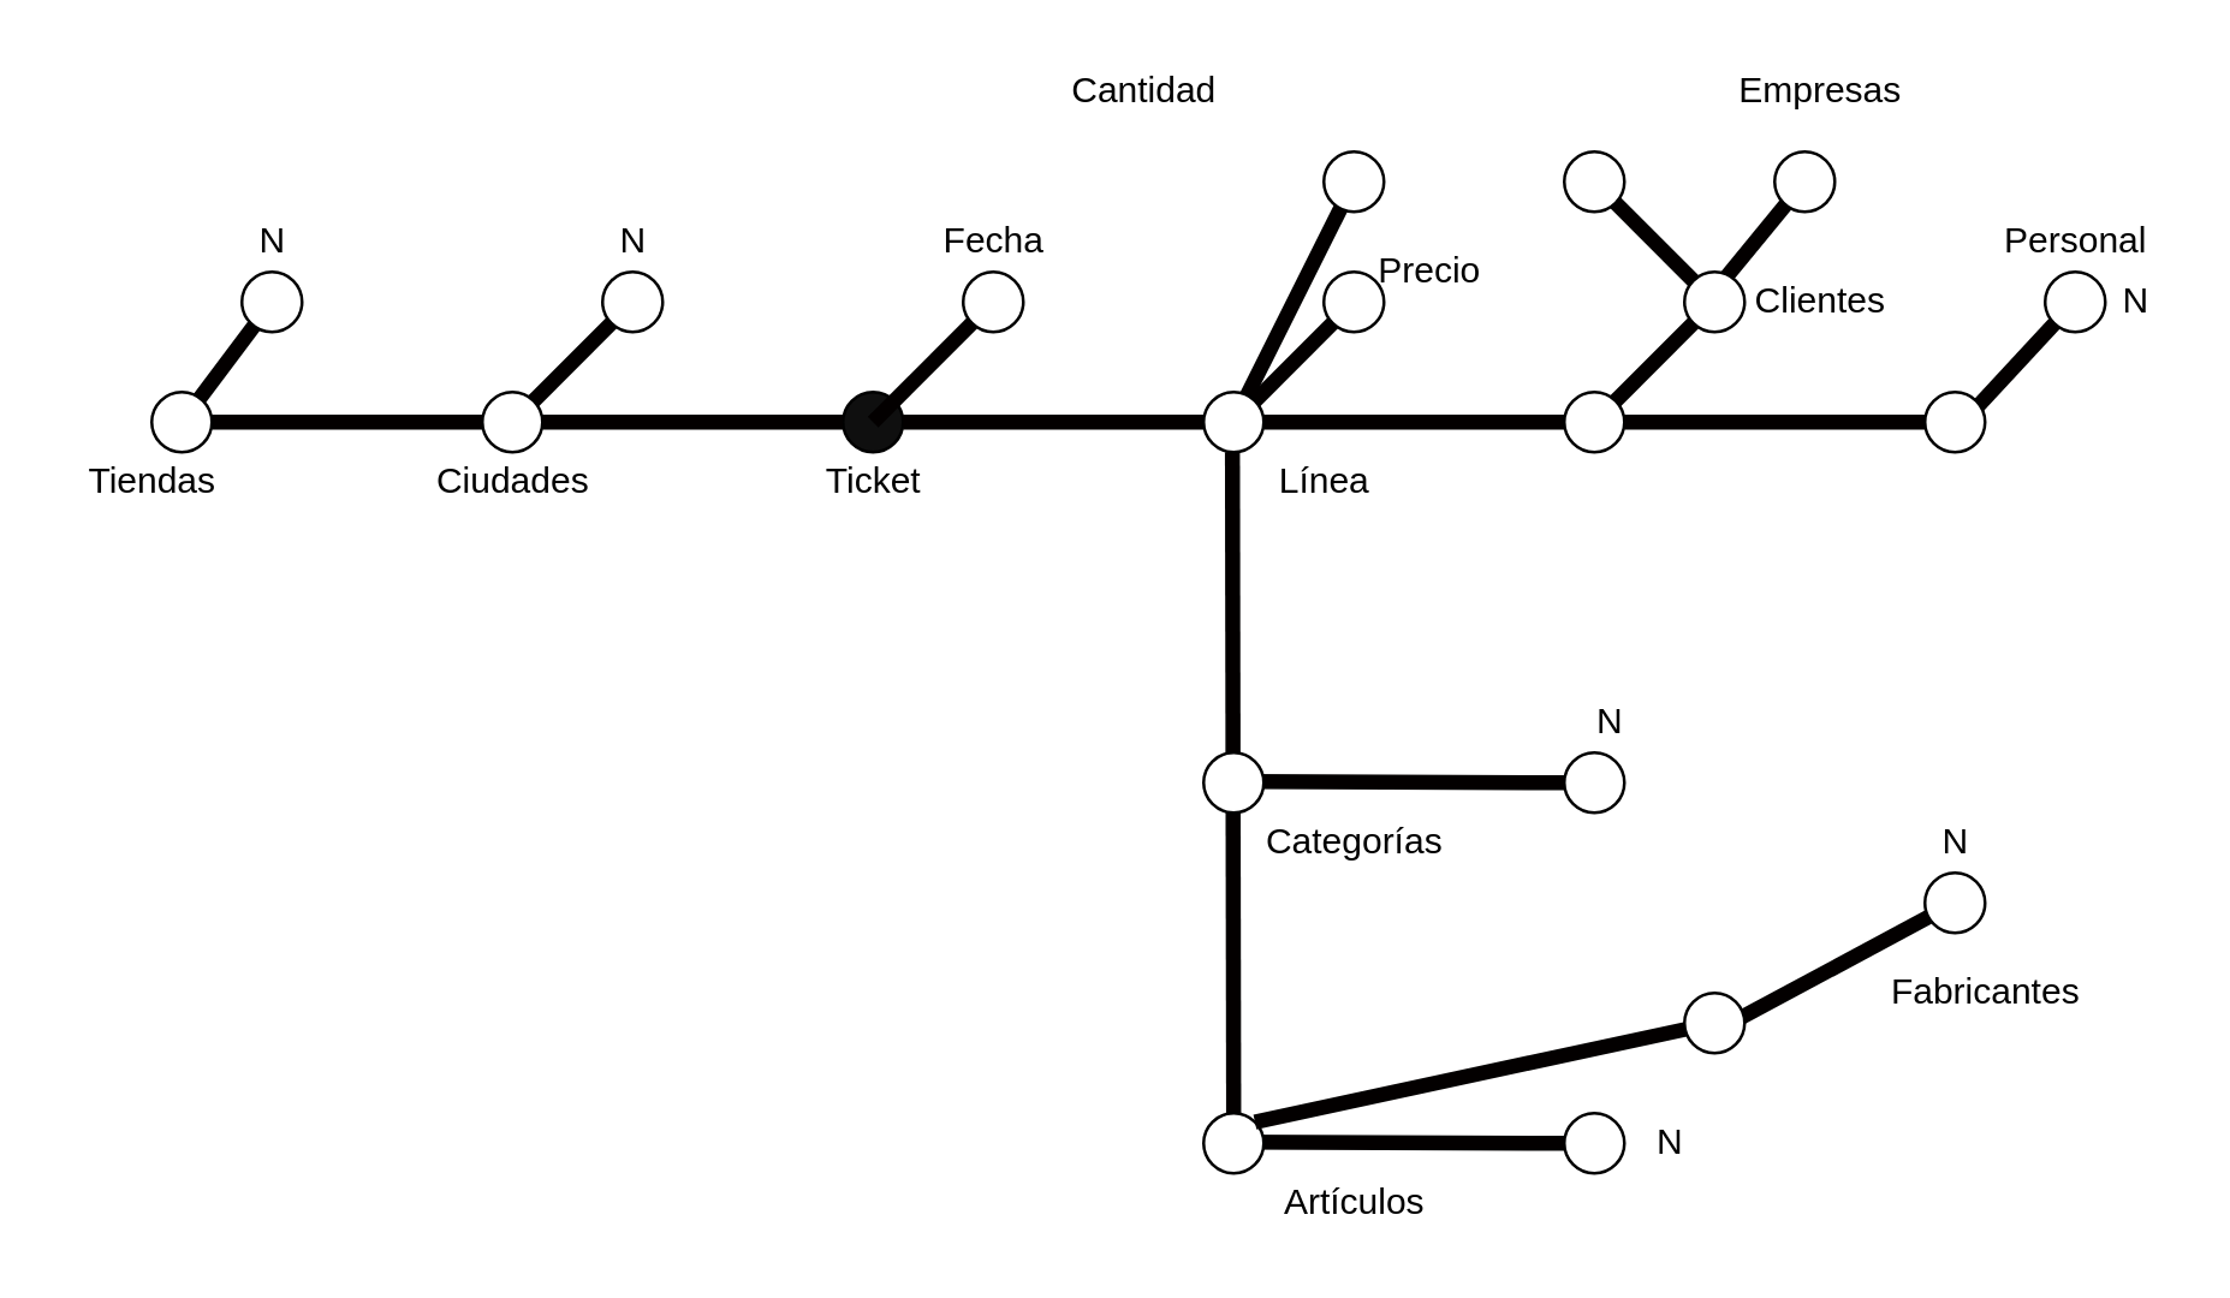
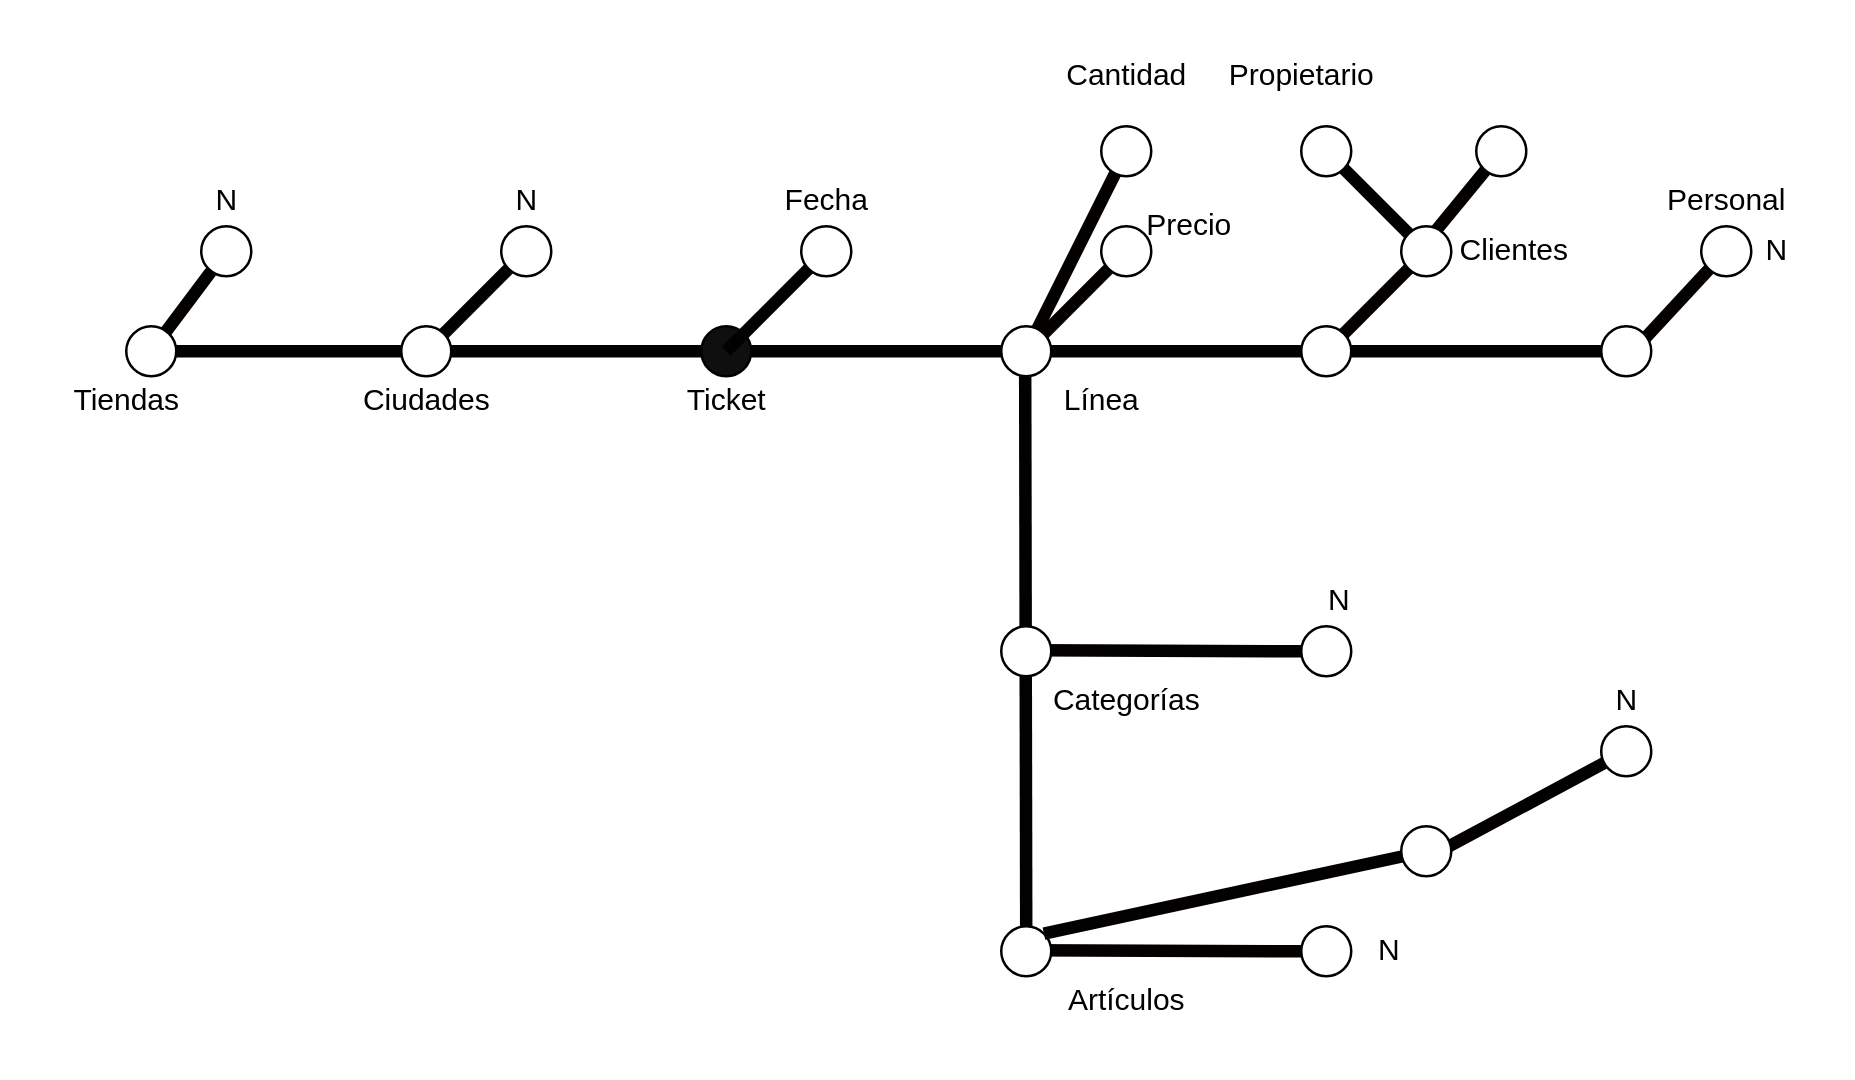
  <mxCell id="0" />
  <mxCell id="1" parent="0" />
  <mxCell id="2" value="" style="endArrow=none;html=1;rounded=0;fillColor=#a20025;strokeColor=#030000;strokeWidth=5;startArrow=none;" edge="1" parent="1" target="69"><mxGeometry width="50" height="50" relative="1" as="geometry"><mxPoint x="530" y="140" as="sourcePoint" /><mxPoint x="570" y="100" as="targetPoint" /></mxGeometry></mxCell>
  <mxCell id="3" value="" style="endArrow=none;html=1;rounded=0;fillColor=#a20025;strokeColor=#030000;strokeWidth=5;startArrow=none;" edge="1" parent="1" target="24"><mxGeometry width="50" height="50" relative="1" as="geometry"><mxPoint x="410" y="140" as="sourcePoint" /><mxPoint x="450" y="100" as="targetPoint" /></mxGeometry></mxCell>
  <mxCell id="4" value="" style="endArrow=none;html=1;rounded=0;fillColor=#a20025;strokeColor=#030000;strokeWidth=5;startArrow=none;" edge="1" parent="1" target="21"><mxGeometry width="50" height="50" relative="1" as="geometry"><mxPoint x="170" y="140" as="sourcePoint" /><mxPoint x="210" y="100" as="targetPoint" /></mxGeometry></mxCell>
  <mxCell id="5" value="" style="endArrow=none;html=1;rounded=0;fillColor=#a20025;strokeColor=#030000;strokeWidth=5;startArrow=none;" edge="1" parent="1" source="21"><mxGeometry width="50" height="50" relative="1" as="geometry"><mxPoint x="170" y="140" as="sourcePoint" /><mxPoint x="210" y="100" as="targetPoint" /></mxGeometry></mxCell>
  <mxCell id="6" value="" style="endArrow=none;html=1;rounded=0;fillColor=#a20025;strokeColor=#030000;strokeWidth=5;startArrow=none;" edge="1" parent="1" target="20"><mxGeometry width="50" height="50" relative="1" as="geometry"><mxPoint x="60" y="140" as="sourcePoint" /><mxPoint x="90" y="100" as="targetPoint" /></mxGeometry></mxCell>
  <mxCell id="7" value="" style="endArrow=none;html=1;rounded=0;fillColor=#a20025;strokeColor=#030000;strokeWidth=5;" edge="1" parent="1" target="14"><mxGeometry width="50" height="50" relative="1" as="geometry"><mxPoint x="50" y="140" as="sourcePoint" /><mxPoint x="690" y="140" as="targetPoint" /></mxGeometry></mxCell>
  <mxCell id="8" value="" style="ellipse;whiteSpace=wrap;html=1;aspect=fixed;" vertex="1" parent="1"><mxGeometry x="160" y="130" width="20" height="20" as="geometry" /></mxCell>
  <mxCell id="9" value="" style="endArrow=none;html=1;rounded=0;fillColor=#a20025;strokeColor=#030000;strokeWidth=5;startArrow=none;" edge="1" parent="1" source="14" target="8"><mxGeometry width="50" height="50" relative="1" as="geometry"><mxPoint x="70" y="140" as="sourcePoint" /><mxPoint x="690" y="140" as="targetPoint" /></mxGeometry></mxCell>
  <mxCell id="10" value="" style="ellipse;whiteSpace=wrap;html=1;aspect=fixed;fillColor=#0F0F0F;" vertex="1" parent="1"><mxGeometry x="280" y="130" width="20" height="20" as="geometry" /></mxCell>
  <mxCell id="11" value="" style="endArrow=none;html=1;rounded=0;fillColor=#a20025;strokeColor=#030000;strokeWidth=5;startArrow=none;" edge="1" parent="1" source="8" target="10"><mxGeometry width="50" height="50" relative="1" as="geometry"><mxPoint x="180" y="140" as="sourcePoint" /><mxPoint x="690" y="140" as="targetPoint" /></mxGeometry></mxCell>
  <mxCell id="12" value="" style="endArrow=none;html=1;rounded=0;fillColor=#a20025;strokeColor=#030000;strokeWidth=5;startArrow=none;" edge="1" parent="1" source="58" target="19"><mxGeometry width="50" height="50" relative="1" as="geometry"><mxPoint x="300" y="140" as="sourcePoint" /><mxPoint x="690" y="140" as="targetPoint" /></mxGeometry></mxCell>
  <mxCell id="13" value="" style="endArrow=none;html=1;rounded=0;fillColor=#a20025;strokeColor=#030000;strokeWidth=5;startArrow=none;" edge="1" parent="1" source="20"><mxGeometry width="50" height="50" relative="1" as="geometry"><mxPoint x="60" y="140" as="sourcePoint" /><mxPoint x="90" y="100" as="targetPoint" /></mxGeometry></mxCell>
  <mxCell id="14" value="" style="ellipse;whiteSpace=wrap;html=1;aspect=fixed;" vertex="1" parent="1"><mxGeometry x="50" y="130" width="20" height="20" as="geometry" /></mxCell>
  <mxCell id="15" value="" style="endArrow=none;html=1;rounded=0;fillColor=#a20025;strokeColor=#030000;strokeWidth=5;startArrow=none;" edge="1" parent="1" source="22"><mxGeometry width="50" height="50" relative="1" as="geometry"><mxPoint x="290" y="140" as="sourcePoint" /><mxPoint x="330" y="100" as="targetPoint" /></mxGeometry></mxCell>
  <mxCell id="16" value="" style="endArrow=none;html=1;rounded=0;fillColor=#a20025;strokeColor=#030000;strokeWidth=5;startArrow=none;" edge="1" parent="1" source="24"><mxGeometry width="50" height="50" relative="1" as="geometry"><mxPoint x="410" y="140" as="sourcePoint" /><mxPoint x="450" y="100" as="targetPoint" /></mxGeometry></mxCell>
  <mxCell id="17" value="" style="endArrow=none;html=1;rounded=0;fillColor=#a20025;strokeColor=#030000;strokeWidth=5;startArrow=none;" edge="1" parent="1" source="10" target="58"><mxGeometry width="50" height="50" relative="1" as="geometry"><mxPoint x="300" y="140" as="sourcePoint" /><mxPoint x="520" y="140" as="targetPoint" /></mxGeometry></mxCell>
  <mxCell id="18" value="" style="endArrow=none;html=1;rounded=0;fillColor=#a20025;strokeColor=#030000;strokeWidth=5;startArrow=none;" edge="1" parent="1" source="69"><mxGeometry width="50" height="50" relative="1" as="geometry"><mxPoint x="530" y="140" as="sourcePoint" /><mxPoint x="570" y="100" as="targetPoint" /></mxGeometry></mxCell>
  <mxCell id="19" value="" style="ellipse;whiteSpace=wrap;html=1;aspect=fixed;" vertex="1" parent="1"><mxGeometry x="520" y="130" width="20" height="20" as="geometry" /></mxCell>
  <mxCell id="20" value="" style="ellipse;whiteSpace=wrap;html=1;aspect=fixed;" vertex="1" parent="1"><mxGeometry x="80" y="90" width="20" height="20" as="geometry" /></mxCell>
  <mxCell id="21" value="" style="ellipse;whiteSpace=wrap;html=1;aspect=fixed;" vertex="1" parent="1"><mxGeometry x="200" y="90" width="20" height="20" as="geometry" /></mxCell>
  <mxCell id="22" value="" style="ellipse;whiteSpace=wrap;html=1;aspect=fixed;" vertex="1" parent="1"><mxGeometry x="320" y="90" width="20" height="20" as="geometry" /></mxCell>
  <mxCell id="23" value="" style="endArrow=none;html=1;rounded=0;fillColor=#a20025;strokeColor=#030000;strokeWidth=5;startArrow=none;" edge="1" parent="1" target="22"><mxGeometry width="50" height="50" relative="1" as="geometry"><mxPoint x="290" y="140" as="sourcePoint" /><mxPoint x="330" y="100" as="targetPoint" /></mxGeometry></mxCell>
  <mxCell id="24" value="" style="ellipse;whiteSpace=wrap;html=1;aspect=fixed;" vertex="1" parent="1"><mxGeometry x="440" y="90" width="20" height="20" as="geometry" /></mxCell>
  <mxCell id="25" value="" style="endArrow=none;html=1;rounded=0;fillColor=#a20025;strokeColor=#030000;strokeWidth=5;startArrow=none;" edge="1" parent="1"><mxGeometry width="50" height="50" relative="1" as="geometry"><mxPoint x="409.58" y="150" as="sourcePoint" /><mxPoint x="410" y="380" as="targetPoint" /></mxGeometry></mxCell>
  <mxCell id="26" value="" style="endArrow=none;html=1;rounded=0;fillColor=#a20025;strokeColor=#030000;strokeWidth=5;startArrow=none;" edge="1" parent="1" source="28"><mxGeometry width="50" height="50" relative="1" as="geometry"><mxPoint x="414" y="259.58" as="sourcePoint" /><mxPoint x="530" y="260" as="targetPoint" /></mxGeometry></mxCell>
  <mxCell id="27" value="" style="endArrow=none;html=1;rounded=0;fillColor=#a20025;strokeColor=#030000;strokeWidth=5;startArrow=none;" edge="1" parent="1" source="31"><mxGeometry width="50" height="50" relative="1" as="geometry"><mxPoint x="410" y="379.58" as="sourcePoint" /><mxPoint x="530" y="380" as="targetPoint" /></mxGeometry></mxCell>
  <mxCell id="28" value="" style="ellipse;whiteSpace=wrap;html=1;aspect=fixed;" vertex="1" parent="1"><mxGeometry x="520" y="250" width="20" height="20" as="geometry" /></mxCell>
  <mxCell id="29" value="" style="endArrow=none;html=1;rounded=0;fillColor=#a20025;strokeColor=#030000;strokeWidth=5;startArrow=none;" edge="1" parent="1" target="28"><mxGeometry width="50" height="50" relative="1" as="geometry"><mxPoint x="414" y="259.58" as="sourcePoint" /><mxPoint x="530" y="260" as="targetPoint" /></mxGeometry></mxCell>
  <mxCell id="30" value="" style="ellipse;whiteSpace=wrap;html=1;aspect=fixed;" vertex="1" parent="1"><mxGeometry x="400" y="250" width="20" height="20" as="geometry" /></mxCell>
  <mxCell id="31" value="" style="ellipse;whiteSpace=wrap;html=1;aspect=fixed;" vertex="1" parent="1"><mxGeometry x="520" y="370" width="20" height="20" as="geometry" /></mxCell>
  <mxCell id="32" value="" style="endArrow=none;html=1;rounded=0;fillColor=#a20025;strokeColor=#030000;strokeWidth=5;startArrow=none;" edge="1" parent="1" target="31"><mxGeometry width="50" height="50" relative="1" as="geometry"><mxPoint x="410" y="379.58" as="sourcePoint" /><mxPoint x="530" y="380" as="targetPoint" /></mxGeometry></mxCell>
  <mxCell id="33" value="" style="ellipse;whiteSpace=wrap;html=1;aspect=fixed;" vertex="1" parent="1"><mxGeometry x="400" y="370" width="20" height="20" as="geometry" /></mxCell>
  <mxCell id="34" value="N" style="text;html=1;align=center;verticalAlign=middle;resizable=0;points=[];autosize=1;strokeColor=none;fillColor=none;" vertex="1" parent="1"><mxGeometry x="80" y="70" width="20" height="20" as="geometry" /></mxCell>
  <mxCell id="35" value="N" style="text;html=1;align=center;verticalAlign=middle;resizable=0;points=[];autosize=1;strokeColor=none;fillColor=none;" vertex="1" parent="1"><mxGeometry x="200" y="70" width="20" height="20" as="geometry" /></mxCell>
  <mxCell id="36" value="Tiendas" style="text;html=1;align=center;verticalAlign=middle;resizable=0;points=[];autosize=1;strokeColor=none;fillColor=none;" vertex="1" parent="1"><mxGeometry x="20" y="150" width="60" height="20" as="geometry" /></mxCell>
  <mxCell id="37" value="Ciudades" style="text;html=1;align=center;verticalAlign=middle;resizable=0;points=[];autosize=1;strokeColor=none;fillColor=none;" vertex="1" parent="1"><mxGeometry x="135" y="150" width="70" height="20" as="geometry" /></mxCell>
  <mxCell id="38" value="Ticket" style="text;html=1;align=center;verticalAlign=middle;resizable=0;points=[];autosize=1;strokeColor=none;fillColor=none;" vertex="1" parent="1"><mxGeometry x="265" y="150" width="50" height="20" as="geometry" /></mxCell>
  <mxCell id="39" value="Línea" style="text;html=1;align=center;verticalAlign=middle;resizable=0;points=[];autosize=1;strokeColor=none;fillColor=none;" vertex="1" parent="1"><mxGeometry x="415" y="150" width="50" height="20" as="geometry" /></mxCell>
  <mxCell id="40" value="" style="endArrow=none;html=1;rounded=0;fillColor=#a20025;strokeColor=#030000;strokeWidth=5;startArrow=none;" edge="1" parent="1" source="62"><mxGeometry width="50" height="50" relative="1" as="geometry"><mxPoint x="550" y="139.58" as="sourcePoint" /><mxPoint x="650" y="139.58" as="targetPoint" /></mxGeometry></mxCell>
  <mxCell id="41" value="" style="endArrow=none;html=1;rounded=0;fillColor=#a20025;strokeColor=#030000;strokeWidth=5;startArrow=none;" edge="1" parent="1" source="19" target="62"><mxGeometry width="50" height="50" relative="1" as="geometry"><mxPoint x="540" y="140" as="sourcePoint" /><mxPoint x="650" y="139.58" as="targetPoint" /></mxGeometry></mxCell>
  <mxCell id="42" value="" style="endArrow=none;html=1;rounded=0;fillColor=#a20025;strokeColor=#030000;strokeWidth=5;startArrow=none;" edge="1" parent="1" source="43"><mxGeometry width="50" height="50" relative="1" as="geometry"><mxPoint x="650" y="142.93" as="sourcePoint" /><mxPoint x="690" y="100" as="targetPoint" /></mxGeometry></mxCell>
  <mxCell id="43" value="" style="ellipse;whiteSpace=wrap;html=1;aspect=fixed;" vertex="1" parent="1"><mxGeometry x="680" y="90" width="20" height="20" as="geometry" /></mxCell>
  <mxCell id="44" value="" style="endArrow=none;html=1;rounded=0;fillColor=#a20025;strokeColor=#030000;strokeWidth=5;startArrow=none;" edge="1" parent="1" target="43"><mxGeometry width="50" height="50" relative="1" as="geometry"><mxPoint x="650" y="142.93" as="sourcePoint" /><mxPoint x="690" y="100" as="targetPoint" /></mxGeometry></mxCell>
  <mxCell id="45" value="Categorías" style="text;html=1;align=center;verticalAlign=middle;resizable=0;points=[];autosize=1;strokeColor=none;fillColor=none;" vertex="1" parent="1"><mxGeometry x="415" y="270" width="70" height="20" as="geometry" /></mxCell>
  <mxCell id="46" value="Artículos" style="text;html=1;align=center;verticalAlign=middle;resizable=0;points=[];autosize=1;strokeColor=none;fillColor=none;" vertex="1" parent="1"><mxGeometry x="420" y="390" width="60" height="20" as="geometry" /></mxCell>
  <mxCell id="47" value="" style="ellipse;whiteSpace=wrap;html=1;aspect=fixed;" vertex="1" parent="1"><mxGeometry x="640" y="290" width="20" height="20" as="geometry" /></mxCell>
  <mxCell id="48" value="" style="endArrow=none;html=1;rounded=0;fillColor=#a20025;strokeColor=#030000;strokeWidth=5;startArrow=none;exitX=1;exitY=0;exitDx=0;exitDy=0;" edge="1" parent="1" source="33"><mxGeometry width="50" height="50" relative="1" as="geometry"><mxPoint x="430" y="330" as="sourcePoint" /><mxPoint x="570" y="340" as="targetPoint" /></mxGeometry></mxCell>
  <mxCell id="49" value="" style="endArrow=none;html=1;rounded=0;fillColor=#a20025;strokeColor=#030000;strokeWidth=5;startArrow=none;exitX=1;exitY=0;exitDx=0;exitDy=0;" edge="1" parent="1" target="47"><mxGeometry width="50" height="50" relative="1" as="geometry"><mxPoint x="570.001" y="342.929" as="sourcePoint" /><mxPoint x="712.93" y="310" as="targetPoint" /></mxGeometry></mxCell>
  <mxCell id="50" value="" style="ellipse;whiteSpace=wrap;html=1;aspect=fixed;" vertex="1" parent="1"><mxGeometry x="560" y="330" width="20" height="20" as="geometry" /></mxCell>
  <mxCell id="51" value="N" style="text;html=1;align=center;verticalAlign=middle;resizable=0;points=[];autosize=1;strokeColor=none;fillColor=none;" vertex="1" parent="1"><mxGeometry x="545" y="370" width="20" height="20" as="geometry" /></mxCell>
- <mxCell id="52" value="Fabricantes" style="text;html=1;align=center;verticalAlign=middle;resizable=0;points=[];autosize=1;strokeColor=none;fillColor=none;" vertex="1" parent="1"><mxGeometry x="620" y="320" width="80" height="20" as="geometry" /></mxCell>
  <mxCell id="53" value="N" style="text;html=1;align=center;verticalAlign=middle;resizable=0;points=[];autosize=1;strokeColor=none;fillColor=none;" vertex="1" parent="1"><mxGeometry x="640" y="270" width="20" height="20" as="geometry" /></mxCell>
  <mxCell id="54" value="N" style="text;html=1;align=center;verticalAlign=middle;resizable=0;points=[];autosize=1;strokeColor=none;fillColor=none;" vertex="1" parent="1"><mxGeometry x="525" y="230" width="20" height="20" as="geometry" /></mxCell>
  <mxCell id="55" value="" style="endArrow=none;html=1;rounded=0;fillColor=#a20025;strokeColor=#030000;strokeWidth=5;startArrow=none;" edge="1" parent="1" source="56"><mxGeometry width="50" height="50" relative="1" as="geometry"><mxPoint x="410" y="140" as="sourcePoint" /><mxPoint x="450.528" y="58.944" as="targetPoint" /></mxGeometry></mxCell>
  <mxCell id="56" value="" style="ellipse;whiteSpace=wrap;html=1;aspect=fixed;" vertex="1" parent="1"><mxGeometry x="440" y="50" width="20" height="20" as="geometry" /></mxCell>
  <mxCell id="57" value="" style="endArrow=none;html=1;rounded=0;fillColor=#a20025;strokeColor=#030000;strokeWidth=5;startArrow=none;" edge="1" parent="1" target="56"><mxGeometry width="50" height="50" relative="1" as="geometry"><mxPoint x="410" y="140" as="sourcePoint" /><mxPoint x="450.528" y="58.944" as="targetPoint" /></mxGeometry></mxCell>
  <mxCell id="58" value="" style="ellipse;whiteSpace=wrap;html=1;aspect=fixed;" vertex="1" parent="1"><mxGeometry x="400" y="130" width="20" height="20" as="geometry" /></mxCell>
  <mxCell id="59" value="Fecha" style="text;html=1;align=center;verticalAlign=middle;resizable=0;points=[];autosize=1;strokeColor=none;fillColor=none;" vertex="1" parent="1"><mxGeometry x="305" y="70" width="50" height="20" as="geometry" /></mxCell>
- <mxCell id="60" value="Cantidad" style="text;html=1;align=center;verticalAlign=middle;resizable=0;points=[];autosize=1;strokeColor=none;fillColor=none;" vertex="1" parent="1"><mxGeometry x="350" y="20" width="60" height="20" as="geometry" /></mxCell>
+ <mxCell id="60" value="Cantidad" style="text;html=1;align=center;verticalAlign=middle;resizable=0;points=[];autosize=1;strokeColor=none;fillColor=none;" vertex="1" parent="1"><mxGeometry x="420" y="20" width="60" height="20" as="geometry" /></mxCell>
  <mxCell id="61" value="Precio" style="text;html=1;align=center;verticalAlign=middle;resizable=0;points=[];autosize=1;strokeColor=none;fillColor=none;" vertex="1" parent="1"><mxGeometry x="450" y="80" width="50" height="20" as="geometry" /></mxCell>
  <mxCell id="62" value="" style="ellipse;whiteSpace=wrap;html=1;aspect=fixed;" vertex="1" parent="1"><mxGeometry x="640" y="130" width="20" height="20" as="geometry" /></mxCell>
  <mxCell id="63" value="" style="endArrow=none;html=1;rounded=0;fillColor=#a20025;strokeColor=#030000;strokeWidth=5;startArrow=none;" edge="1" parent="1" source="65"><mxGeometry width="50" height="50" relative="1" as="geometry"><mxPoint x="570" y="100" as="sourcePoint" /><mxPoint x="530" y="60" as="targetPoint" /></mxGeometry></mxCell>
  <mxCell id="64" value="" style="endArrow=none;html=1;rounded=0;fillColor=#a20025;strokeColor=#030000;strokeWidth=5;startArrow=none;" edge="1" parent="1" source="67"><mxGeometry width="50" height="50" relative="1" as="geometry"><mxPoint x="570" y="96.46" as="sourcePoint" /><mxPoint x="602.929" y="63.531" as="targetPoint" /></mxGeometry></mxCell>
  <mxCell id="65" value="" style="ellipse;whiteSpace=wrap;html=1;aspect=fixed;" vertex="1" parent="1"><mxGeometry x="520" y="50" width="20" height="20" as="geometry" /></mxCell>
  <mxCell id="66" value="" style="endArrow=none;html=1;rounded=0;fillColor=#a20025;strokeColor=#030000;strokeWidth=5;startArrow=none;" edge="1" parent="1" target="65"><mxGeometry width="50" height="50" relative="1" as="geometry"><mxPoint x="570" y="100" as="sourcePoint" /><mxPoint x="530" y="60" as="targetPoint" /></mxGeometry></mxCell>
  <mxCell id="67" value="" style="ellipse;whiteSpace=wrap;html=1;aspect=fixed;" vertex="1" parent="1"><mxGeometry x="590" y="50" width="20" height="20" as="geometry" /></mxCell>
  <mxCell id="68" value="" style="endArrow=none;html=1;rounded=0;fillColor=#a20025;strokeColor=#030000;strokeWidth=5;startArrow=none;" edge="1" parent="1" target="67"><mxGeometry width="50" height="50" relative="1" as="geometry"><mxPoint x="570" y="96.46" as="sourcePoint" /><mxPoint x="602.929" y="63.531" as="targetPoint" /></mxGeometry></mxCell>
  <mxCell id="69" value="" style="ellipse;whiteSpace=wrap;html=1;aspect=fixed;" vertex="1" parent="1"><mxGeometry x="560" y="90" width="20" height="20" as="geometry" /></mxCell>
- <mxCell id="71" value="Empresas" style="text;html=1;align=center;verticalAlign=middle;resizable=0;points=[];autosize=1;strokeColor=none;fillColor=none;" vertex="1" parent="1"><mxGeometry x="570" y="20" width="70" height="20" as="geometry" /></mxCell>
+ <mxCell id="70" value="Propietario" style="text;html=1;align=center;verticalAlign=middle;resizable=0;points=[];autosize=1;strokeColor=none;fillColor=none;" vertex="1" parent="1"><mxGeometry x="485" y="20" width="70" height="20" as="geometry" /></mxCell>
  <mxCell id="72" value="Clientes" style="text;html=1;align=center;verticalAlign=middle;resizable=0;points=[];autosize=1;strokeColor=none;fillColor=none;" vertex="1" parent="1"><mxGeometry x="575" y="90" width="60" height="20" as="geometry" /></mxCell>
  <mxCell id="73" value="Personal" style="text;html=1;align=center;verticalAlign=middle;resizable=0;points=[];autosize=1;strokeColor=none;fillColor=none;" vertex="1" parent="1"><mxGeometry x="660" y="70" width="60" height="20" as="geometry" /></mxCell>
  <mxCell id="74" value="N" style="text;html=1;align=center;verticalAlign=middle;resizable=0;points=[];autosize=1;strokeColor=none;fillColor=none;" vertex="1" parent="1"><mxGeometry x="700" y="90" width="20" height="20" as="geometry" /></mxCell>
